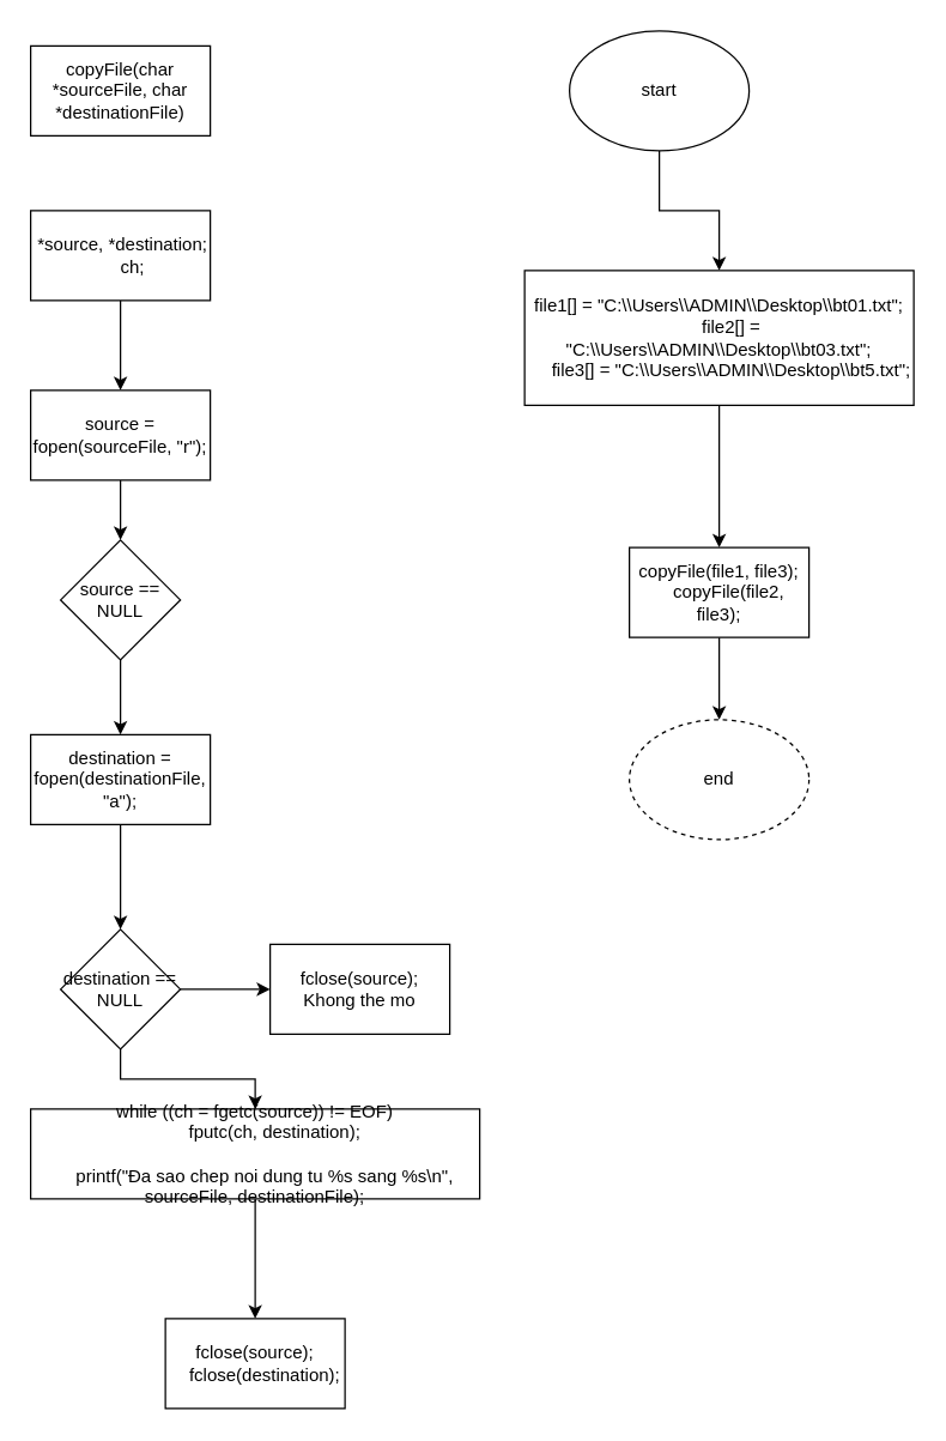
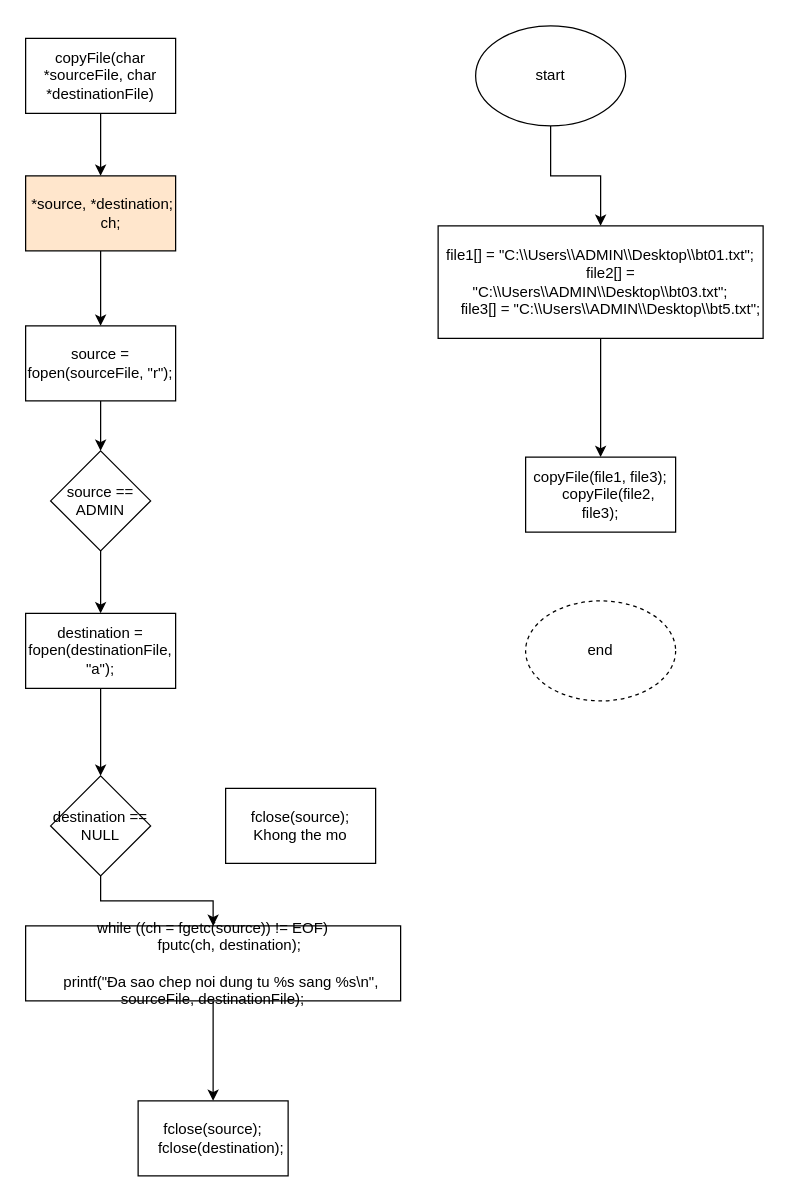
  <mxCell id="0" />
  <mxCell id="1" parent="0" />
  <mxCell id="2" value="" style="edgeStyle=orthogonalEdgeStyle;rounded=0;orthogonalLoop=1;jettySize=auto;html=1;" edge="1" parent="1" source="3" target="22"><mxGeometry relative="1" as="geometry" /></mxCell>
  <mxCell id="3" value="start" style="ellipse;whiteSpace=wrap;html=1;" vertex="1" parent="1"><mxGeometry x="380" y="20" width="120" height="80" as="geometry" /></mxCell>
+ <mxCell id="4" value="" style="edgeStyle=orthogonalEdgeStyle;rounded=0;orthogonalLoop=1;jettySize=auto;html=1;" edge="1" parent="1" source="5" target="7"><mxGeometry relative="1" as="geometry" /></mxCell>
  <mxCell id="5" value="copyFile(char *sourceFile, char *destinationFile)" style="rounded=0;whiteSpace=wrap;html=1;" vertex="1" parent="1"><mxGeometry x="20" y="30" width="120" height="60" as="geometry" /></mxCell>
  <mxCell id="6" value="" style="edgeStyle=orthogonalEdgeStyle;rounded=0;orthogonalLoop=1;jettySize=auto;html=1;" edge="1" parent="1" source="7" target="9"><mxGeometry relative="1" as="geometry" /></mxCell>
- <mxCell id="7" value="&lt;div&gt;&amp;nbsp;*source, *destination;&lt;/div&gt;&lt;div&gt;&amp;nbsp; &amp;nbsp; &amp;nbsp;ch;&lt;/div&gt;" style="whiteSpace=wrap;html=1;rounded=0;" vertex="1" parent="1"><mxGeometry x="20" y="140" width="120" height="60" as="geometry" /></mxCell>
+ <mxCell id="7" value="&lt;div&gt;&amp;nbsp;*source, *destination;&lt;/div&gt;&lt;div&gt;&amp;nbsp; &amp;nbsp; &amp;nbsp;ch;&lt;/div&gt;" style="whiteSpace=wrap;html=1;rounded=0;fillColor=#ffe6cc;" vertex="1" parent="1"><mxGeometry x="20" y="140" width="120" height="60" as="geometry" /></mxCell>
  <mxCell id="8" value="" style="edgeStyle=orthogonalEdgeStyle;rounded=0;orthogonalLoop=1;jettySize=auto;html=1;" edge="1" parent="1" source="9" target="11"><mxGeometry relative="1" as="geometry" /></mxCell>
  <mxCell id="9" value="source = fopen(sourceFile, &quot;r&quot;);" style="whiteSpace=wrap;html=1;rounded=0;" vertex="1" parent="1"><mxGeometry x="20" y="260" width="120" height="60" as="geometry" /></mxCell>
  <mxCell id="10" value="" style="edgeStyle=orthogonalEdgeStyle;rounded=0;orthogonalLoop=1;jettySize=auto;html=1;" edge="1" parent="1" source="11" target="13"><mxGeometry relative="1" as="geometry" /></mxCell>
- <mxCell id="11" value="source == NULL" style="rhombus;whiteSpace=wrap;html=1;rounded=0;" vertex="1" parent="1"><mxGeometry x="40" y="360" width="80" height="80" as="geometry" /></mxCell>
+ <mxCell id="11" value="source == ADMIN" style="rhombus;whiteSpace=wrap;html=1;rounded=0;" vertex="1" parent="1"><mxGeometry x="40" y="360" width="80" height="80" as="geometry" /></mxCell>
  <mxCell id="12" value="" style="edgeStyle=orthogonalEdgeStyle;rounded=0;orthogonalLoop=1;jettySize=auto;html=1;" edge="1" parent="1" source="13" target="16"><mxGeometry relative="1" as="geometry" /></mxCell>
  <mxCell id="13" value="destination = fopen(destinationFile, &quot;a&quot;);" style="whiteSpace=wrap;html=1;rounded=0;" vertex="1" parent="1"><mxGeometry x="20" y="490" width="120" height="60" as="geometry" /></mxCell>
- <mxCell id="14" value="" style="edgeStyle=orthogonalEdgeStyle;rounded=0;orthogonalLoop=1;jettySize=auto;html=1;" edge="1" parent="1" source="16" target="17"><mxGeometry relative="1" as="geometry" /></mxCell>
  <mxCell id="15" value="" style="edgeStyle=orthogonalEdgeStyle;rounded=0;orthogonalLoop=1;jettySize=auto;html=1;" edge="1" parent="1" source="16" target="19"><mxGeometry relative="1" as="geometry" /></mxCell>
  <mxCell id="16" value="destination == NULL" style="rhombus;whiteSpace=wrap;html=1;rounded=0;" vertex="1" parent="1"><mxGeometry x="40" y="620" width="80" height="80" as="geometry" /></mxCell>
  <mxCell id="17" value="fclose(source);&lt;br&gt;Khong the mo" style="whiteSpace=wrap;html=1;rounded=0;" vertex="1" parent="1"><mxGeometry x="180" y="630" width="120" height="60" as="geometry" /></mxCell>
  <mxCell id="18" value="" style="edgeStyle=orthogonalEdgeStyle;rounded=0;orthogonalLoop=1;jettySize=auto;html=1;" edge="1" parent="1" source="19" target="20"><mxGeometry relative="1" as="geometry" /></mxCell>
  <mxCell id="19" value="&lt;div&gt;while ((ch = fgetc(source)) != EOF)&lt;/div&gt;&lt;div&gt;&amp;nbsp; &amp;nbsp; &amp;nbsp; &amp;nbsp; fputc(ch, destination);&lt;/div&gt;&lt;div&gt;&lt;br&gt;&lt;/div&gt;&lt;div&gt;&amp;nbsp; &amp;nbsp; printf(&quot;Đa sao chep noi dung tu %s sang %s\n&quot;, sourceFile, destinationFile);&lt;/div&gt;" style="whiteSpace=wrap;html=1;rounded=0;" vertex="1" parent="1"><mxGeometry x="20" y="740" width="300" height="60" as="geometry" /></mxCell>
  <mxCell id="20" value="&lt;div&gt;fclose(source);&lt;/div&gt;&lt;div&gt;&amp;nbsp; &amp;nbsp; fclose(destination);&lt;/div&gt;" style="whiteSpace=wrap;html=1;rounded=0;" vertex="1" parent="1"><mxGeometry x="110" y="880" width="120" height="60" as="geometry" /></mxCell>
  <mxCell id="21" value="" style="edgeStyle=orthogonalEdgeStyle;rounded=0;orthogonalLoop=1;jettySize=auto;html=1;" edge="1" parent="1" source="22" target="24"><mxGeometry relative="1" as="geometry" /></mxCell>
  <mxCell id="22" value="&lt;div&gt;file1[] = &quot;C:\\Users\\ADMIN\\Desktop\\bt01.txt&quot;;&lt;/div&gt;&lt;div&gt;&amp;nbsp; &amp;nbsp; &amp;nbsp;file2[] = &quot;C:\\Users\\ADMIN\\Desktop\\bt03.txt&quot;;&lt;/div&gt;&lt;div&gt;&amp;nbsp; &amp;nbsp; &amp;nbsp;file3[] = &quot;C:\\Users\\ADMIN\\Desktop\\bt5.txt&quot;;&lt;/div&gt;" style="whiteSpace=wrap;html=1;" vertex="1" parent="1"><mxGeometry x="350" y="180" width="260" height="90" as="geometry" /></mxCell>
- <mxCell id="23" style="edgeStyle=orthogonalEdgeStyle;rounded=0;orthogonalLoop=1;jettySize=auto;html=1;exitX=0.5;exitY=1;exitDx=0;exitDy=0;entryX=0.5;entryY=0;entryDx=0;entryDy=0;" edge="1" parent="1" source="24" target="25"><mxGeometry relative="1" as="geometry" /></mxCell>
  <mxCell id="24" value="&lt;div&gt;copyFile(file1, file3);&lt;/div&gt;&lt;div&gt;&amp;nbsp; &amp;nbsp; copyFile(file2, file3);&lt;/div&gt;" style="whiteSpace=wrap;html=1;" vertex="1" parent="1"><mxGeometry x="420" y="365" width="120" height="60" as="geometry" /></mxCell>
  <mxCell id="25" value="end" style="ellipse;whiteSpace=wrap;html=1;dashed=1;" vertex="1" parent="1"><mxGeometry x="420" y="480" width="120" height="80" as="geometry" /></mxCell>
